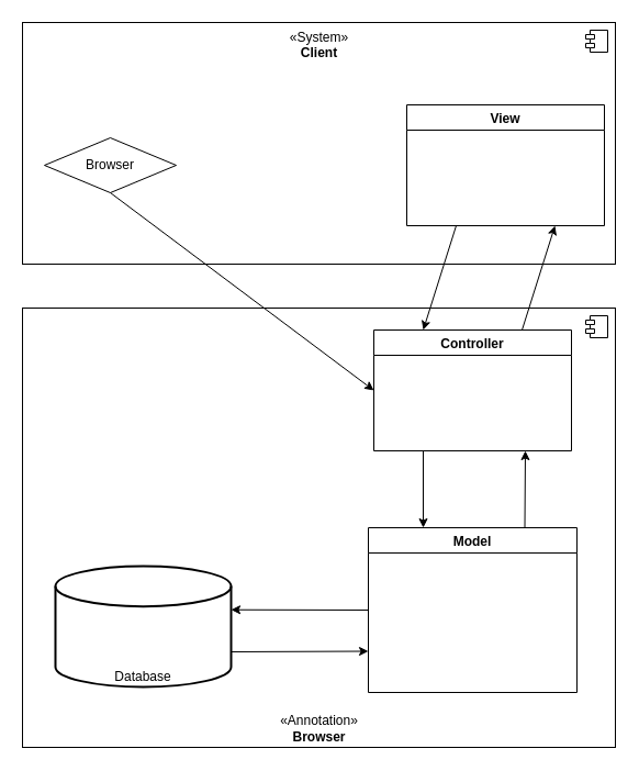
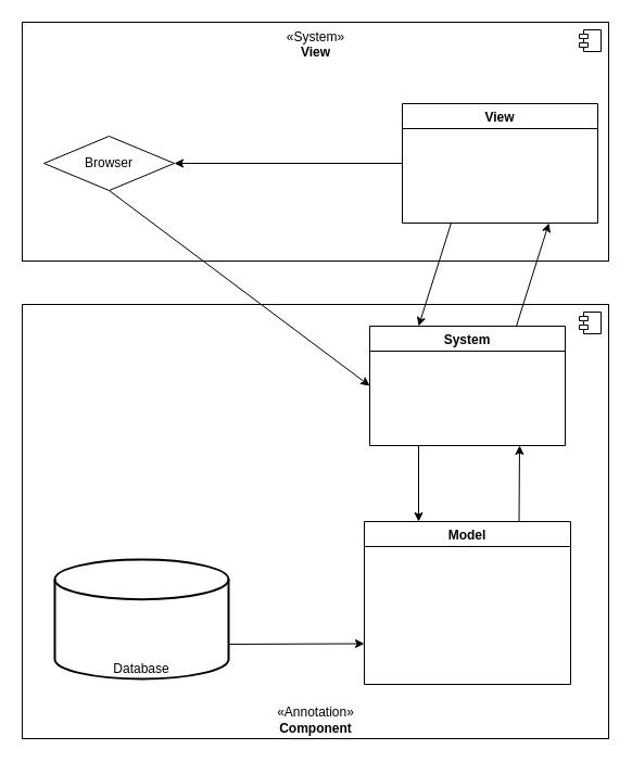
  <mxCell id="0" />
  <mxCell id="1" parent="0" />
- <mxCell id="2" value="&amp;laquo;Annotation&amp;raquo;&lt;br/&gt;&lt;b&gt;Browser&lt;/b&gt;" style="html=1;dropTarget=0;verticalAlign=bottom;" parent="1" vertex="1"><mxGeometry x="20" y="280" width="540" height="400" as="geometry" /></mxCell>
+ <mxCell id="2" value="&amp;laquo;Annotation&amp;raquo;&lt;br/&gt;&lt;b&gt;Component&lt;/b&gt;" style="html=1;dropTarget=0;verticalAlign=bottom;" parent="1" vertex="1"><mxGeometry x="20" y="280" width="540" height="400" as="geometry" /></mxCell>
  <mxCell id="3" value="" style="shape=module;jettyWidth=8;jettyHeight=4;verticalAlign=top;" parent="2" vertex="1"><mxGeometry x="1" width="20" height="20" relative="1" as="geometry"><mxPoint x="-27" y="7" as="offset" /></mxGeometry></mxCell>
- <mxCell id="4" value="«System»&lt;br&gt;&lt;b&gt;Client&lt;/b&gt;" style="html=1;dropTarget=0;verticalAlign=top;" parent="1" vertex="1"><mxGeometry x="20" y="20" width="540" height="220" as="geometry" /></mxCell>
+ <mxCell id="4" value="«System»&lt;br&gt;&lt;b&gt;View&lt;/b&gt;" style="html=1;dropTarget=0;verticalAlign=top;" parent="1" vertex="1"><mxGeometry x="20" y="20" width="540" height="220" as="geometry" /></mxCell>
  <mxCell id="5" value="" style="shape=module;jettyWidth=8;jettyHeight=4;" parent="4" vertex="1"><mxGeometry x="1" width="20" height="20" relative="1" as="geometry"><mxPoint x="-27" y="7" as="offset" /></mxGeometry></mxCell>
  <mxCell id="6" value="Browser" style="rhombus;whiteSpace=wrap;html=1;" parent="1" vertex="1"><mxGeometry x="40" y="125" width="120" height="50" as="geometry" /></mxCell>
  <mxCell id="7" value="View" style="swimlane;" parent="1" vertex="1"><mxGeometry x="370" y="95" width="180" height="110" as="geometry" /></mxCell>
- <mxCell id="8" value="Controller" style="swimlane;" parent="1" vertex="1"><mxGeometry x="340" y="300" width="180" height="110" as="geometry" /></mxCell>
+ <mxCell id="8" value="System" style="swimlane;" parent="1" vertex="1"><mxGeometry x="340" y="300" width="180" height="110" as="geometry" /></mxCell>
  <mxCell id="9" value="" style="endArrow=classic;html=1;rounded=0;exitX=0.5;exitY=1;exitDx=0;exitDy=0;entryX=0;entryY=0.5;entryDx=0;entryDy=0;" parent="1" source="6" target="8" edge="1"><mxGeometry width="50" height="50" relative="1" as="geometry"><mxPoint x="290" y="190" as="sourcePoint" /><mxPoint x="340" y="140" as="targetPoint" /></mxGeometry></mxCell>
  <mxCell id="10" value="Model" style="swimlane;" parent="1" vertex="1"><mxGeometry x="335" y="480" width="190" height="150" as="geometry" /></mxCell>
+ <mxCell id="11" value="" style="endArrow=classic;html=1;rounded=0;entryX=1;entryY=0.5;entryDx=0;entryDy=0;exitX=0;exitY=0.5;exitDx=0;exitDy=0;" parent="1" source="7" target="6" edge="1"><mxGeometry width="50" height="50" relative="1" as="geometry"><mxPoint x="310" y="140" as="sourcePoint" /><mxPoint x="410" y="140" as="targetPoint" /></mxGeometry></mxCell>
  <mxCell id="12" value="" style="endArrow=classic;html=1;rounded=0;entryX=0.25;entryY=0;entryDx=0;entryDy=0;exitX=0.25;exitY=1;exitDx=0;exitDy=0;" parent="1" source="7" target="8" edge="1"><mxGeometry width="50" height="50" relative="1" as="geometry"><mxPoint x="180" y="210" as="sourcePoint" /><mxPoint x="340" y="140" as="targetPoint" /></mxGeometry></mxCell>
  <mxCell id="13" value="" style="endArrow=classic;html=1;rounded=0;exitX=0.75;exitY=0;exitDx=0;exitDy=0;entryX=0.75;entryY=1;entryDx=0;entryDy=0;" parent="1" source="8" target="7" edge="1"><mxGeometry width="50" height="50" relative="1" as="geometry"><mxPoint x="290" y="190" as="sourcePoint" /><mxPoint x="340" y="140" as="targetPoint" /></mxGeometry></mxCell>
  <mxCell id="14" value="" style="endArrow=classic;html=1;rounded=0;exitX=0.25;exitY=1;exitDx=0;exitDy=0;" parent="1" source="8" edge="1"><mxGeometry width="50" height="50" relative="1" as="geometry"><mxPoint x="290" y="390" as="sourcePoint" /><mxPoint x="385" y="480" as="targetPoint" /></mxGeometry></mxCell>
  <mxCell id="15" value="" style="endArrow=classic;html=1;rounded=0;exitX=0.75;exitY=0;exitDx=0;exitDy=0;" parent="1" source="10" edge="1"><mxGeometry width="50" height="50" relative="1" as="geometry"><mxPoint x="290" y="390" as="sourcePoint" /><mxPoint x="478" y="410" as="targetPoint" /></mxGeometry></mxCell>
  <mxCell id="16" value="Database" style="strokeWidth=2;html=1;shape=mxgraph.flowchart.database;whiteSpace=wrap;verticalAlign=bottom;" parent="1" vertex="1"><mxGeometry x="50" y="515" width="160" height="110" as="geometry" /></mxCell>
- <mxCell id="17" value="" style="endArrow=classic;html=1;rounded=0;exitX=0;exitY=0.5;exitDx=0;exitDy=0;entryX=1;entryY=0.361;entryDx=0;entryDy=0;entryPerimeter=0;" parent="1" source="10" target="16" edge="1"><mxGeometry width="50" height="50" relative="1" as="geometry"><mxPoint x="290" y="390" as="sourcePoint" /><mxPoint x="230" y="360" as="targetPoint" /></mxGeometry></mxCell>
  <mxCell id="18" value="" style="endArrow=classic;html=1;rounded=0;entryX=0;entryY=0.75;entryDx=0;entryDy=0;" parent="1" target="10" edge="1"><mxGeometry width="50" height="50" relative="1" as="geometry"><mxPoint x="210" y="593" as="sourcePoint" /><mxPoint x="340" y="340" as="targetPoint" /></mxGeometry></mxCell>
